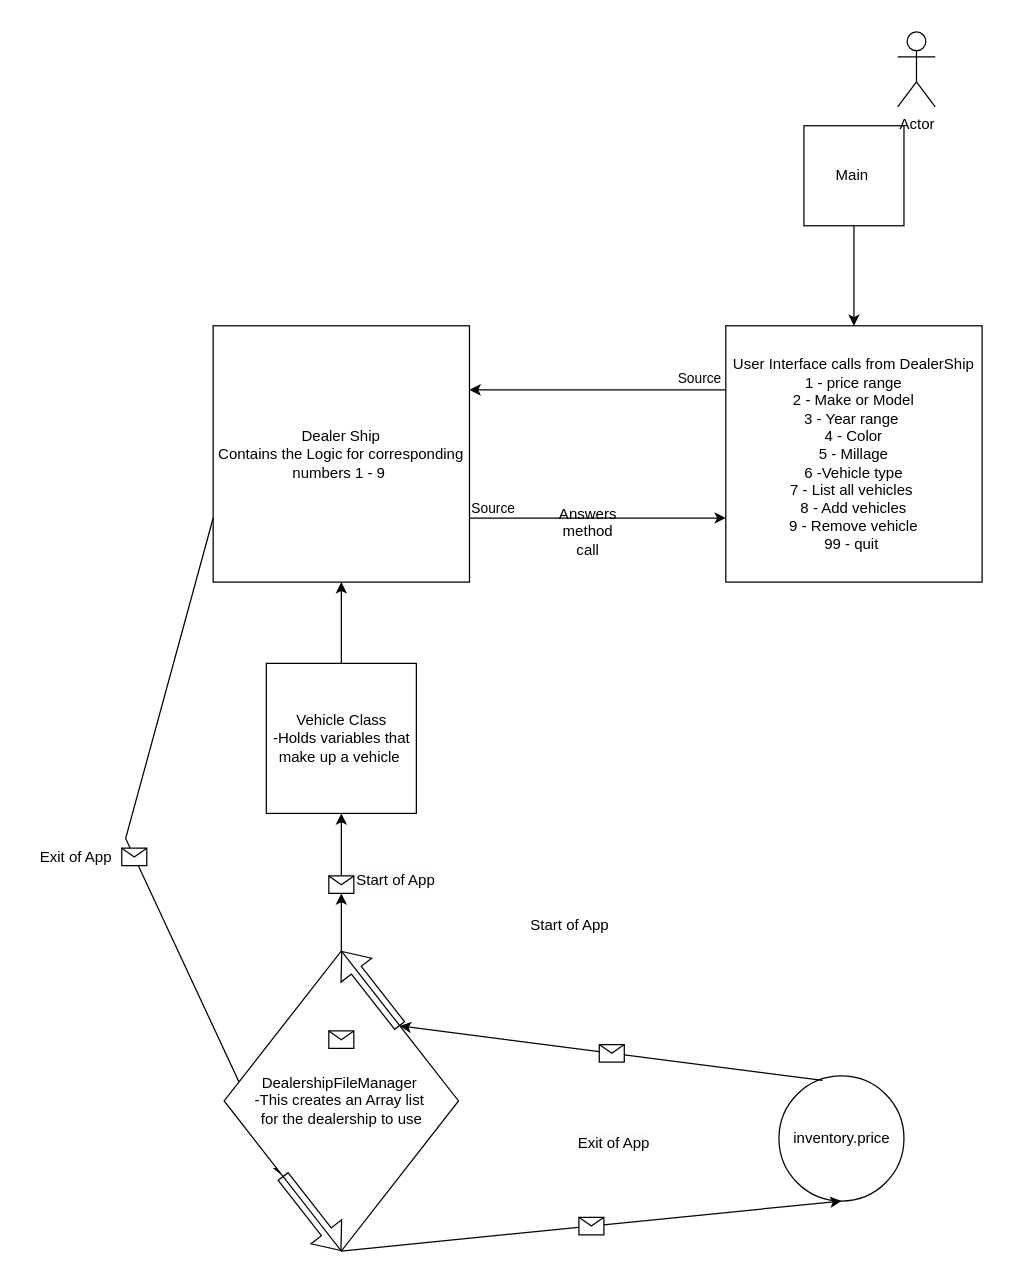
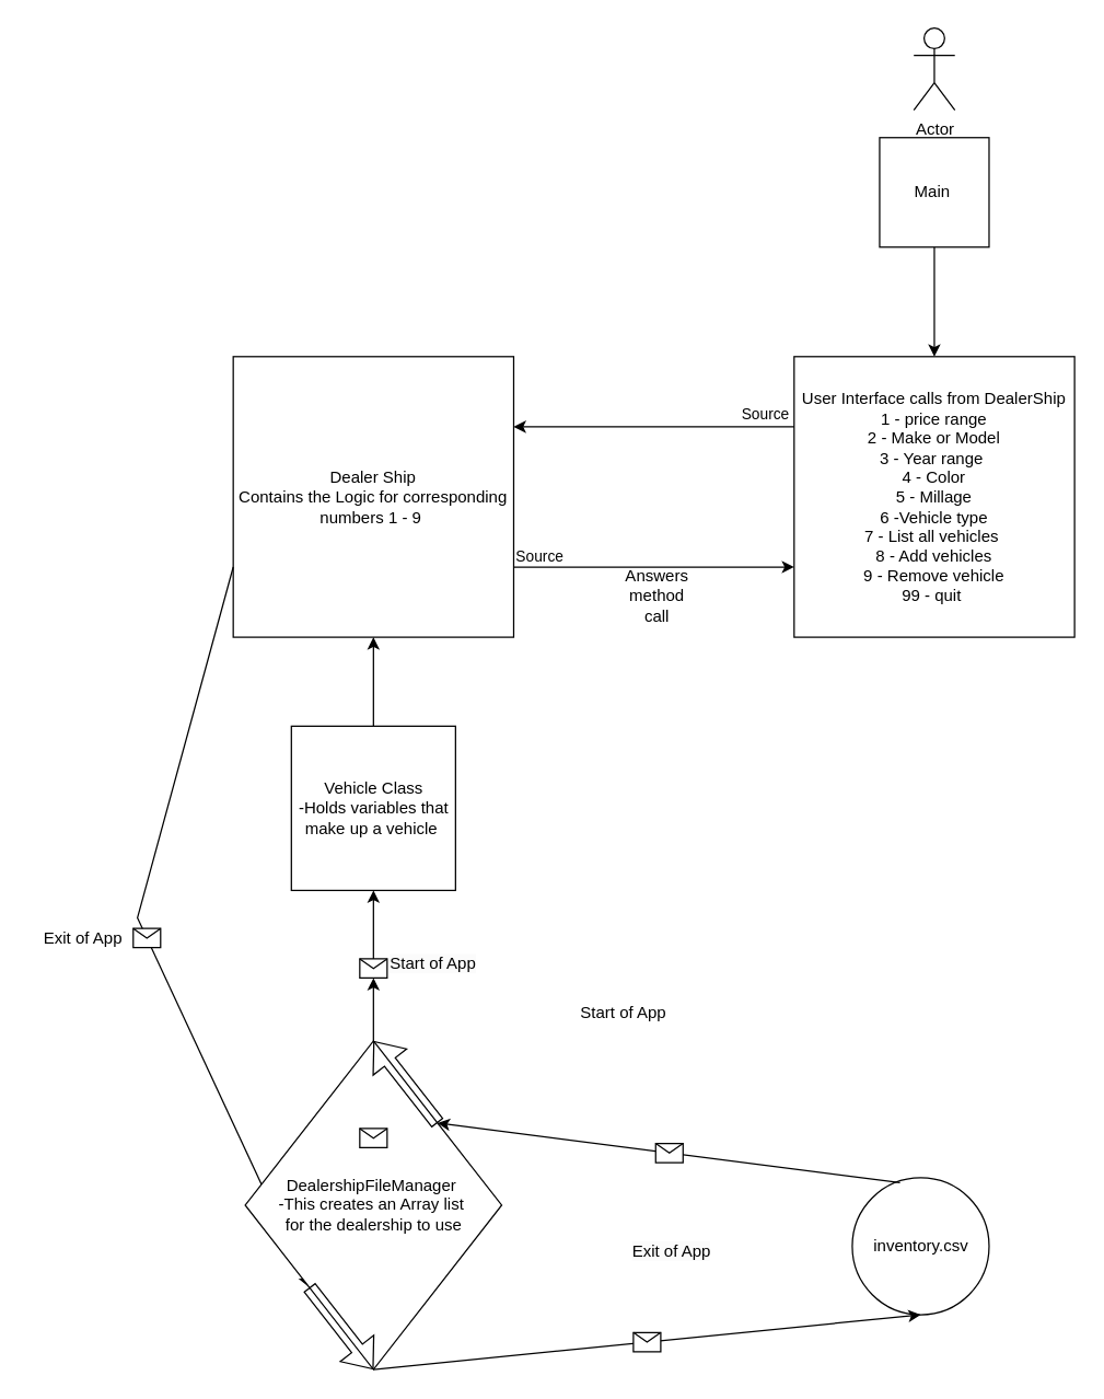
  <mxCell id="0" />
  <mxCell id="1" parent="0" />
  <mxCell id="2" style="edgeStyle=orthogonalEdgeStyle;rounded=0;orthogonalLoop=1;jettySize=auto;html=1;" edge="1" parent="1" source="3" target="4"><mxGeometry relative="1" as="geometry" /></mxCell>
  <mxCell id="3" value="Main&amp;nbsp;" style="whiteSpace=wrap;html=1;aspect=fixed;" vertex="1" parent="1"><mxGeometry x="642.5" y="100" width="80" height="80" as="geometry" /></mxCell>
  <mxCell id="4" value="User Interface calls from DealerShip&lt;div&gt;&lt;span style=&quot;background-color: initial;&quot;&gt;1 - price range&lt;/span&gt;&lt;div&gt;2 - Make or Model&lt;/div&gt;&lt;div&gt;3 - Year range&amp;nbsp;&lt;/div&gt;&lt;div&gt;4 - Color&lt;/div&gt;&lt;div&gt;5 - Millage&lt;/div&gt;&lt;div&gt;6 -Vehicle type&lt;/div&gt;&lt;div&gt;7 - List all vehicles&amp;nbsp;&lt;/div&gt;&lt;div&gt;8 - Add vehicles&lt;/div&gt;&lt;div&gt;9 - Remove vehicle&lt;/div&gt;&lt;div&gt;99 - quit&amp;nbsp;&lt;/div&gt;&lt;/div&gt;" style="whiteSpace=wrap;html=1;aspect=fixed;" vertex="1" parent="1"><mxGeometry x="580" y="260" width="205" height="205" as="geometry" /></mxCell>
  <mxCell id="5" value="Dealer Ship&lt;div&gt;Contains the Logic for corresponding numbers 1 - 9&amp;nbsp;&lt;/div&gt;" style="whiteSpace=wrap;html=1;aspect=fixed;" vertex="1" parent="1"><mxGeometry x="170" y="260" width="205" height="205" as="geometry" /></mxCell>
- <mxCell id="6" value="Actor" style="shape=umlActor;verticalLabelPosition=bottom;verticalAlign=top;html=1;outlineConnect=0;" vertex="1" parent="1"><mxGeometry x="717.5" y="25" width="30" height="60" as="geometry" /></mxCell>
+ <mxCell id="6" value="Actor" style="shape=umlActor;verticalLabelPosition=bottom;verticalAlign=top;html=1;outlineConnect=0;" vertex="1" parent="1"><mxGeometry x="667.5" width="30" height="60" as="geometry" y="20" /></mxCell>
  <mxCell id="7" value="" style="endArrow=classic;html=1;rounded=0;exitX=0;exitY=0.25;exitDx=0;exitDy=0;entryX=1;entryY=0.25;entryDx=0;entryDy=0;" edge="1" parent="1" source="4" target="5"><mxGeometry relative="1" as="geometry"><mxPoint x="340" y="410" as="sourcePoint" /><mxPoint x="400" y="370" as="targetPoint" /><Array as="points" /></mxGeometry></mxCell>
  <mxCell id="8" value="Source" style="edgeLabel;resizable=0;html=1;;align=left;verticalAlign=bottom;" connectable="0" vertex="1" parent="7"><mxGeometry x="-1" relative="1" as="geometry"><mxPoint x="-40" y="-1" as="offset" /></mxGeometry></mxCell>
  <mxCell id="9" value="" style="endArrow=classic;html=1;rounded=0;exitX=1;exitY=0.75;exitDx=0;exitDy=0;entryX=0;entryY=0.75;entryDx=0;entryDy=0;" edge="1" parent="1" source="5" target="4"><mxGeometry relative="1" as="geometry"><mxPoint x="340" y="410" as="sourcePoint" /><mxPoint x="500" y="410" as="targetPoint" /></mxGeometry></mxCell>
  <mxCell id="10" value="Source" style="edgeLabel;resizable=0;html=1;;align=left;verticalAlign=bottom;" connectable="0" vertex="1" parent="9"><mxGeometry x="-1" relative="1" as="geometry" /></mxCell>
- <mxCell id="11" value="Answers method call" style="text;html=1;align=center;verticalAlign=middle;whiteSpace=wrap;rounded=0;" vertex="1" parent="1"><mxGeometry x="440" y="410" width="60" height="30" as="geometry" /></mxCell>
- <mxCell id="12" value="inventory.price" style="ellipse;whiteSpace=wrap;html=1;aspect=fixed;" vertex="1" parent="1"><mxGeometry x="622.5" y="860" width="100" height="100" as="geometry" /></mxCell>
+ <mxCell id="11" value="Answers method call" style="text;html=1;align=center;verticalAlign=middle;whiteSpace=wrap;rounded=0;" vertex="1" parent="1"><mxGeometry x="450" y="420" width="60" height="30" as="geometry" /></mxCell>
+ <mxCell id="12" value="inventory.csv" style="ellipse;whiteSpace=wrap;html=1;aspect=fixed;" vertex="1" parent="1"><mxGeometry x="622.5" y="860" width="100" height="100" as="geometry" /></mxCell>
  <mxCell id="13" value="" style="endArrow=classic;html=1;rounded=0;exitX=0.349;exitY=0.036;exitDx=0;exitDy=0;exitPerimeter=0;entryX=1;entryY=0;entryDx=0;entryDy=0;" edge="1" parent="1" source="12" target="18"><mxGeometry relative="1" as="geometry"><mxPoint x="620" y="710" as="sourcePoint" /><mxPoint x="352.5" y="640" as="targetPoint" /></mxGeometry></mxCell>
  <mxCell id="14" value="" style="shape=message;html=1;outlineConnect=0;" vertex="1" parent="13"><mxGeometry width="20" height="14" relative="1" as="geometry"><mxPoint x="-10" y="-7" as="offset" /></mxGeometry></mxCell>
  <mxCell id="15" value="" style="endArrow=classic;html=1;rounded=0;exitX=0.5;exitY=0;exitDx=0;exitDy=0;entryX=0.5;entryY=1;entryDx=0;entryDy=0;" edge="1" parent="1" source="31" target="28"><mxGeometry relative="1" as="geometry"><mxPoint x="350" y="640" as="sourcePoint" /><mxPoint x="270" y="610" as="targetPoint" /></mxGeometry></mxCell>
  <mxCell id="16" value="" style="endArrow=classic;html=1;rounded=0;exitX=0;exitY=0.75;exitDx=0;exitDy=0;entryX=0;entryY=1;entryDx=0;entryDy=0;" edge="1" parent="1" source="5" target="18"><mxGeometry relative="1" as="geometry"><mxPoint x="370" y="410" as="sourcePoint" /><mxPoint x="192.5" y="800" as="targetPoint" /><Array as="points"><mxPoint x="100" y="670" /></Array></mxGeometry></mxCell>
  <mxCell id="17" value="" style="shape=message;html=1;outlineConnect=0;" vertex="1" parent="16"><mxGeometry width="20" height="14" relative="1" as="geometry"><mxPoint x="-10" y="-7" as="offset" /></mxGeometry></mxCell>
  <mxCell id="18" value="DealershipFileManager&amp;nbsp;&lt;div&gt;-This creates an Array list&amp;nbsp;&lt;/div&gt;&lt;div&gt;for the dealership to use&lt;/div&gt;" style="rhombus;whiteSpace=wrap;html=1;" vertex="1" parent="1"><mxGeometry x="178.75" y="760" width="187.5" height="240" as="geometry" /></mxCell>
  <mxCell id="19" value="" style="endArrow=classic;html=1;rounded=0;exitX=0.5;exitY=1;exitDx=0;exitDy=0;entryX=0.5;entryY=1;entryDx=0;entryDy=0;" edge="1" parent="1" source="18" target="12"><mxGeometry relative="1" as="geometry"><mxPoint x="370" y="410" as="sourcePoint" /><mxPoint x="470" y="410" as="targetPoint" /></mxGeometry></mxCell>
  <mxCell id="20" value="" style="shape=message;html=1;outlineConnect=0;" vertex="1" parent="19"><mxGeometry width="20" height="14" relative="1" as="geometry"><mxPoint x="-10" y="-7" as="offset" /></mxGeometry></mxCell>
  <mxCell id="21" value="" style="shape=flexArrow;endArrow=classic;html=1;rounded=0;exitX=0;exitY=1;exitDx=0;exitDy=0;entryX=0.5;entryY=1;entryDx=0;entryDy=0;" edge="1" parent="1" source="18" target="18"><mxGeometry width="50" height="50" relative="1" as="geometry"><mxPoint x="390" y="430" as="sourcePoint" /><mxPoint x="440" y="380" as="targetPoint" /></mxGeometry></mxCell>
  <mxCell id="22" value="" style="shape=flexArrow;endArrow=classic;html=1;rounded=0;exitX=1;exitY=0;exitDx=0;exitDy=0;entryX=0.5;entryY=0;entryDx=0;entryDy=0;" edge="1" parent="1" source="18" target="18"><mxGeometry width="50" height="50" relative="1" as="geometry"><mxPoint x="390" y="430" as="sourcePoint" /><mxPoint x="440" y="380" as="targetPoint" /></mxGeometry></mxCell>
  <mxCell id="23" value="Start of App" style="text;html=1;align=center;verticalAlign=middle;resizable=0;points=[];autosize=1;strokeColor=none;fillColor=none;" vertex="1" parent="1"><mxGeometry x="410" y="725" width="90" height="30" as="geometry" /></mxCell>
  <mxCell id="24" value="Exit of App" style="text;html=1;align=center;verticalAlign=middle;resizable=0;points=[];autosize=1;strokeColor=none;fillColor=none;" vertex="1" parent="1"><mxGeometry x="20" y="670" width="80" height="30" as="geometry" /></mxCell>
  <mxCell id="25" value="&lt;span style=&quot;color: rgb(0, 0, 0); font-family: Helvetica; font-size: 12px; font-style: normal; font-variant-ligatures: normal; font-variant-caps: normal; font-weight: 400; letter-spacing: normal; orphans: 2; text-align: center; text-indent: 0px; text-transform: none; widows: 2; word-spacing: 0px; -webkit-text-stroke-width: 0px; white-space: nowrap; background-color: rgb(251, 251, 251); text-decoration-thickness: initial; text-decoration-style: initial; text-decoration-color: initial; display: inline !important; float: none;&quot;&gt;Exit of App&lt;/span&gt;" style="text;whiteSpace=wrap;html=1;" vertex="1" parent="1"><mxGeometry x="460" y="900" width="90" height="40" as="geometry" /></mxCell>
  <mxCell id="26" value="&lt;span style=&quot;color: rgb(0, 0, 0); font-family: Helvetica; font-size: 12px; font-style: normal; font-variant-ligatures: normal; font-variant-caps: normal; font-weight: 400; letter-spacing: normal; orphans: 2; text-align: center; text-indent: 0px; text-transform: none; widows: 2; word-spacing: 0px; -webkit-text-stroke-width: 0px; white-space: nowrap; background-color: rgb(251, 251, 251); text-decoration-thickness: initial; text-decoration-style: initial; text-decoration-color: initial; display: inline !important; float: none;&quot;&gt;Start of App&lt;/span&gt;" style="text;whiteSpace=wrap;html=1;" vertex="1" parent="1"><mxGeometry x="282.5" y="690" width="100" height="40" as="geometry" /></mxCell>
  <mxCell id="27" style="edgeStyle=orthogonalEdgeStyle;rounded=0;orthogonalLoop=1;jettySize=auto;html=1;entryX=0.5;entryY=1;entryDx=0;entryDy=0;" edge="1" parent="1" source="28" target="5"><mxGeometry relative="1" as="geometry" /></mxCell>
  <mxCell id="28" value="Vehicle Class&lt;div&gt;-Holds variables that make up a vehicle&amp;nbsp;&lt;/div&gt;" style="whiteSpace=wrap;html=1;aspect=fixed;" vertex="1" parent="1"><mxGeometry x="212.5" y="530" width="120" height="120" as="geometry" /></mxCell>
  <mxCell id="29" value="" style="endArrow=classic;html=1;rounded=0;exitX=0.5;exitY=0;exitDx=0;exitDy=0;entryX=0.5;entryY=1;entryDx=0;entryDy=0;" edge="1" parent="1" source="18" target="31"><mxGeometry relative="1" as="geometry"><mxPoint x="273" y="760" as="sourcePoint" /><mxPoint x="273" y="650" as="targetPoint" /></mxGeometry></mxCell>
  <mxCell id="30" value="" style="shape=message;html=1;outlineConnect=0;" vertex="1" parent="29"><mxGeometry width="20" height="14" relative="1" as="geometry"><mxPoint x="-10" y="87" as="offset" /></mxGeometry></mxCell>
  <mxCell id="31" value="" style="shape=message;html=1;outlineConnect=0;" vertex="1" parent="1"><mxGeometry x="262.499" y="700.005" width="20" height="14" as="geometry" /></mxCell>
